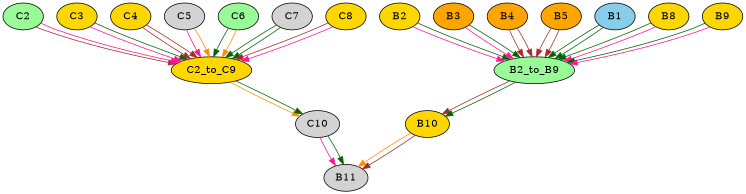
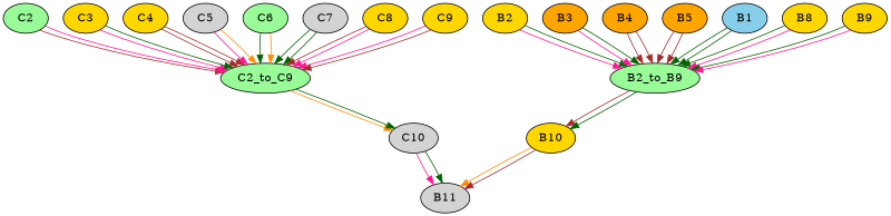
  digraph {
    node [fillcolor=gold shape=ellipse style=filled]
    edge [color=darkgreen]
    B2_to_B9 [fillcolor=palegreen]
    B2
    B10
    B11 [fillcolor=lightgrey]
    C2 [fillcolor=palegreen]
-   C2_to_C9
+   C2_to_C9 [fillcolor=palegreen]
    C10 [fillcolor=lightgrey]
    B3 [fillcolor=orange]
    C3
    B4 [fillcolor=orange]
    C4
    B5 [fillcolor=orange]
    C5 [fillcolor=lightgrey]
    n14 [fillcolor=skyblue label=B1]
    C6 [fillcolor=palegreen]
    C7 [fillcolor=lightgrey]
    B8
    C8
    B9
+   C9
    B2_to_B9 -> B10 [color=brown]
    B2_to_B9 -> B10
    B2 -> B2_to_B9 [color=deeppink]
    B2 -> B2_to_B9
    B10 -> B11 [color=darkorange]
    B10 -> B11 [color=brown]
    C2 -> C2_to_C9 [color=brown]
    C2 -> C2_to_C9 [color=deeppink]
    C2_to_C9 -> C10 [color=darkorange]
    C2_to_C9 -> C10
    C10 -> B11 [color=deeppink]
    C10 -> B11
    B3 -> B2_to_B9 [color=deeppink]
    B3 -> B2_to_B9
    C3 -> C2_to_C9 [color=deeppink]
    C3 -> C2_to_C9
    B4 -> B2_to_B9 [color=brown]
    B4 -> B2_to_B9 [color=brown]
    C4 -> C2_to_C9 [color=brown]
    C4 -> C2_to_C9 [color=brown]
    B5 -> B2_to_B9 [color=brown]
    B5 -> B2_to_B9 [color=brown]
    C5 -> C2_to_C9 [color=deeppink]
    C5 -> C2_to_C9 [color=darkorange]
    n14 -> B2_to_B9
    n14 -> B2_to_B9
    C6 -> C2_to_C9
    C6 -> C2_to_C9 [color=darkorange]
    C7 -> C2_to_C9
    C7 -> C2_to_C9
    B8 -> B2_to_B9
    B8 -> B2_to_B9 [color=deeppink]
    C8 -> C2_to_C9 [color=brown]
    C8 -> C2_to_C9 [color=deeppink]
    B9 -> B2_to_B9
    B9 -> B2_to_B9 [color=deeppink]
+   C9 -> C2_to_C9 [color=deeppink]
+   C9 -> C2_to_C9 [color=brown]
  }
